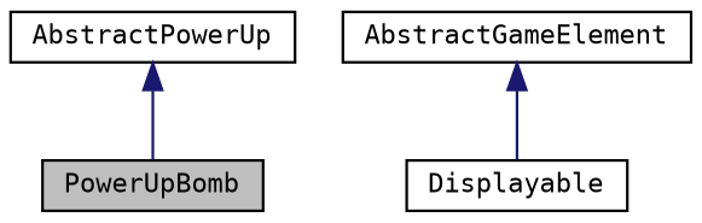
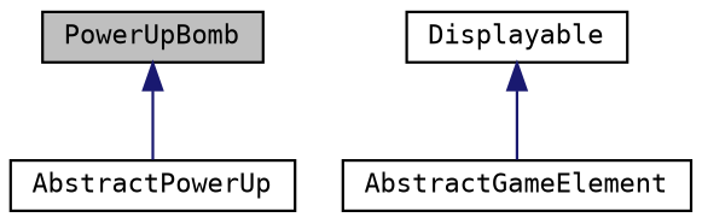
  digraph {
    fontname="DejaVu Sans Mono"
    node [color=black fillcolor=white fontname="DejaVu Sans Mono" fontsize=10 shape=record style=filled]
    edge [color=midnightblue dir=back fontname="DejaVu Sans Mono" fontsize=10 labelfontname=Helvetica labelfontsize=10 style=solid]
    n1 [fillcolor=grey75 fontcolor=black height=0.2 label=PowerUpBomb width=0.4]
    n2 [height=0.2 label=AbstractPowerUp width=0.4]
    n3 [height=0.2 label=AbstractGameElement width=0.4]
    n4 [height=0.2 label=Displayable width=0.4]
-   n2 -> n1
-   n3 -> n4
+   n1 -> n2
+   n4 -> n3
  }
